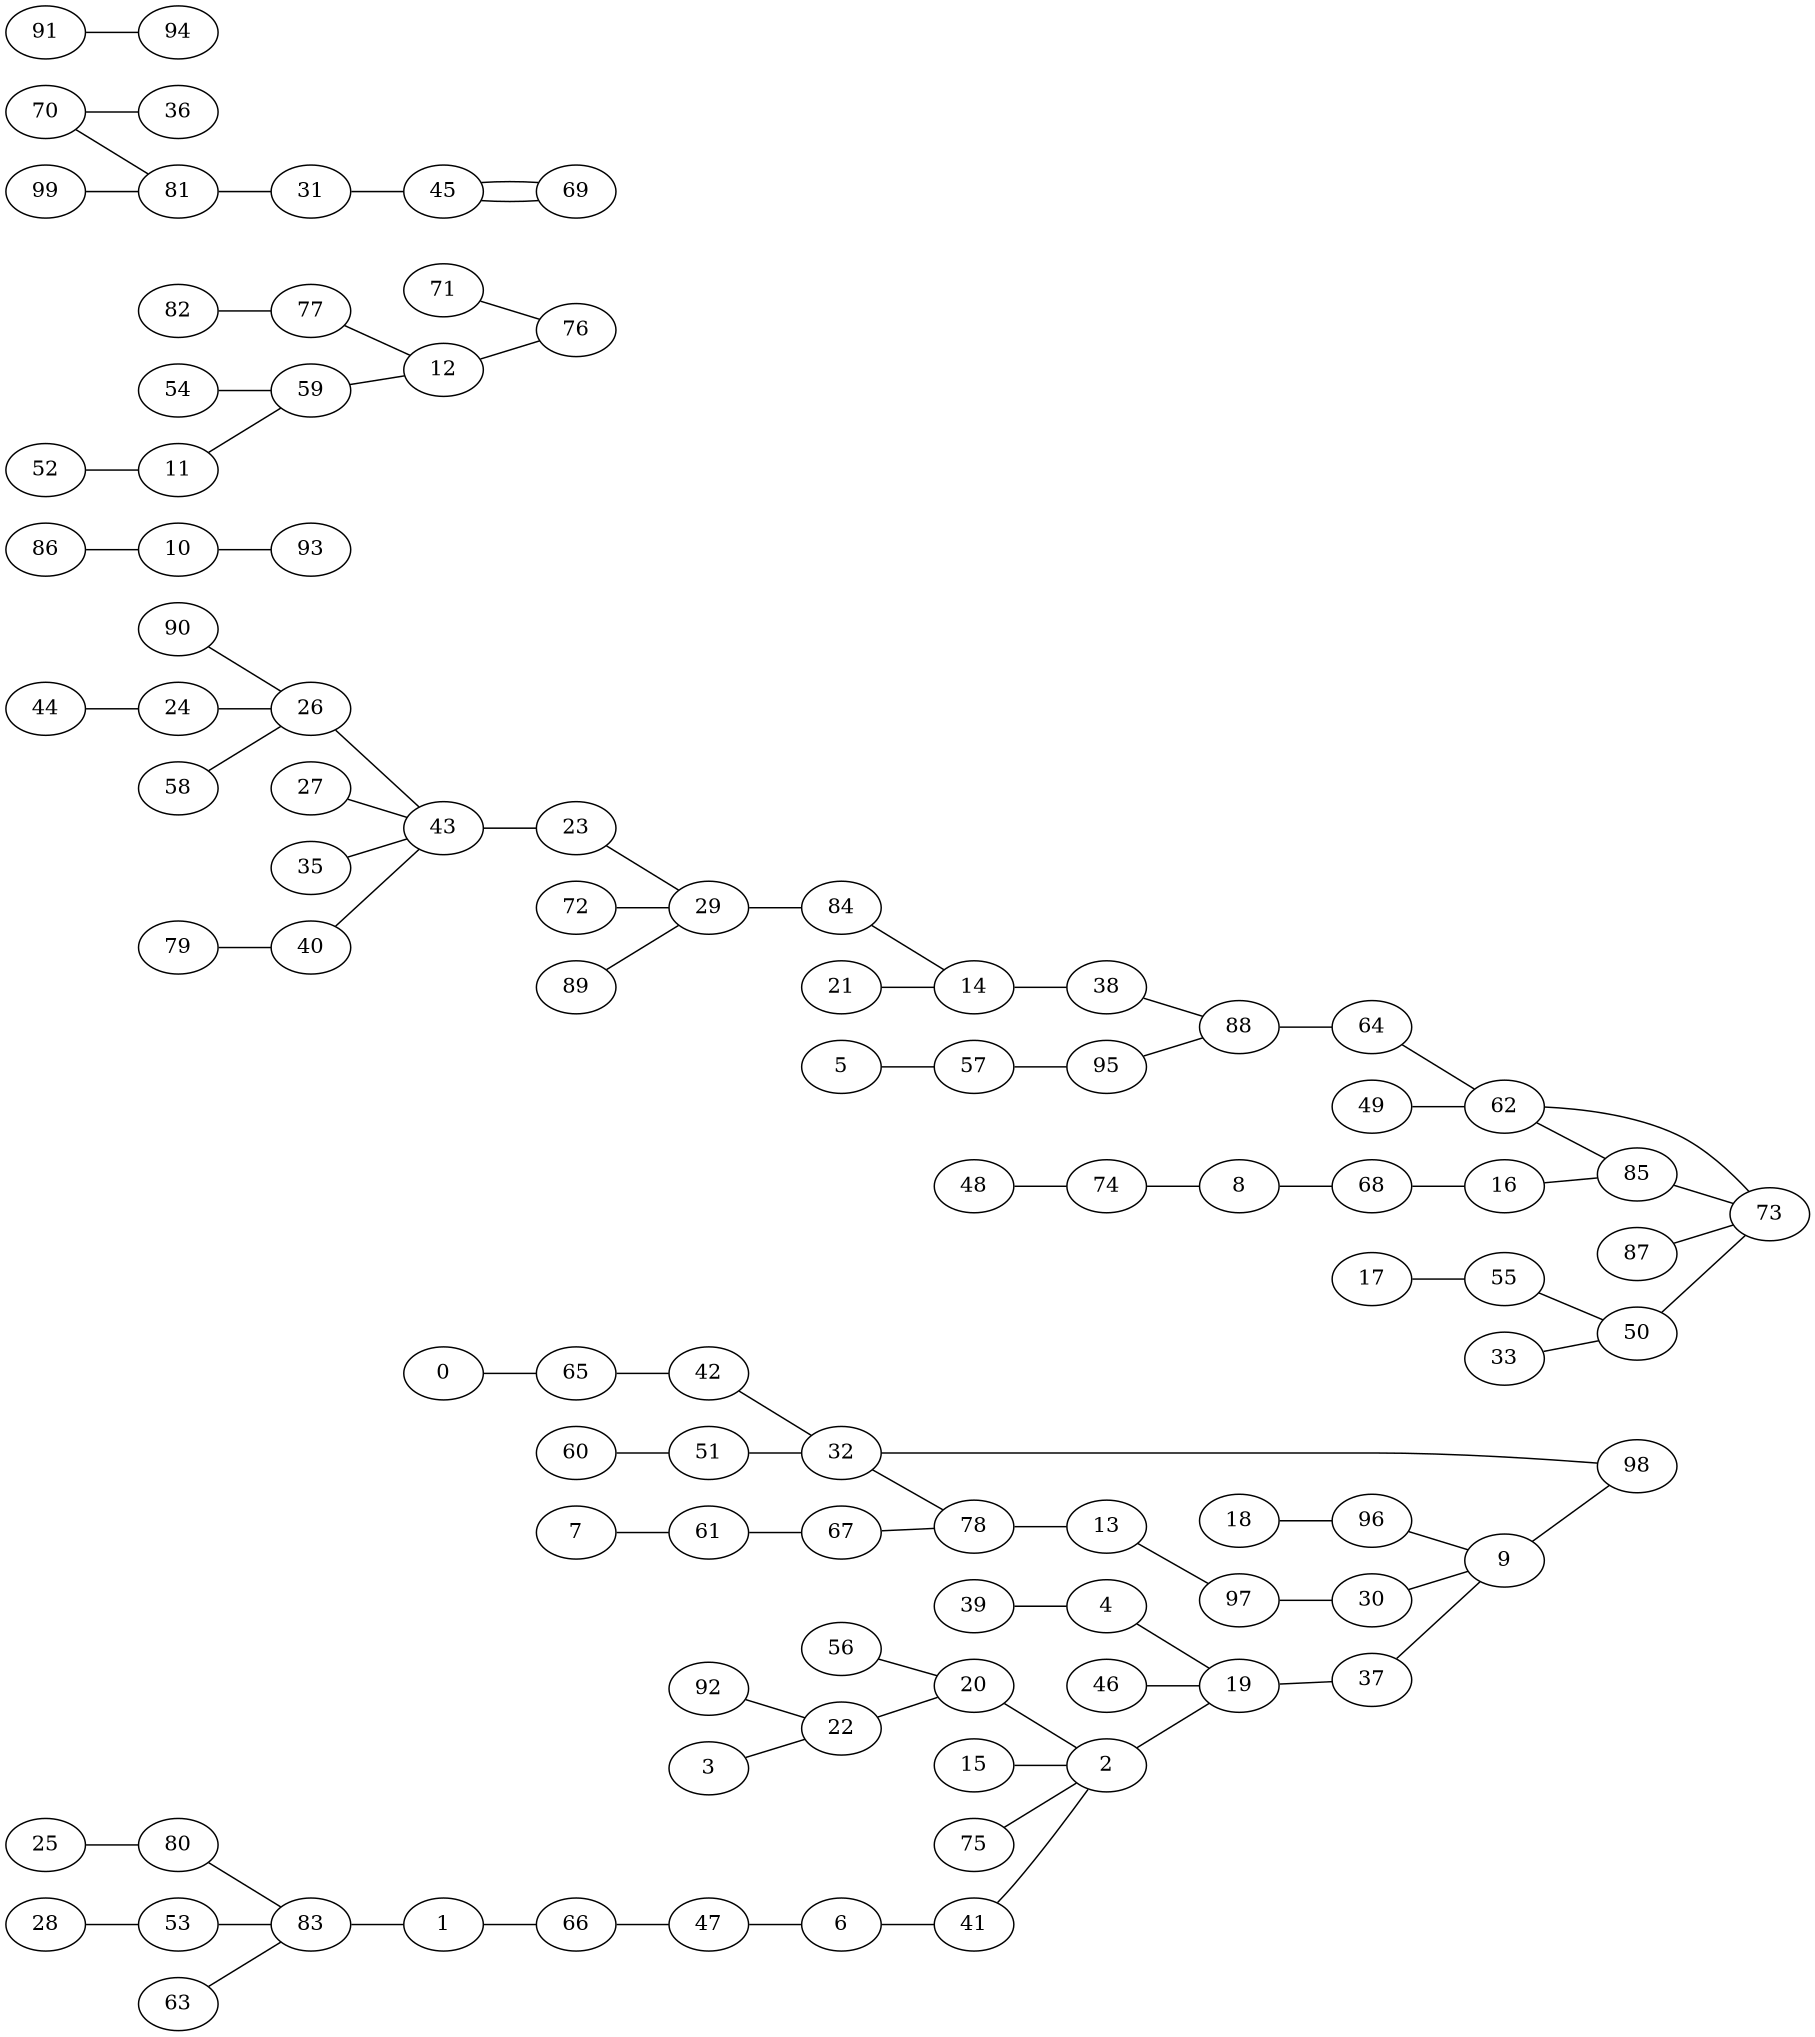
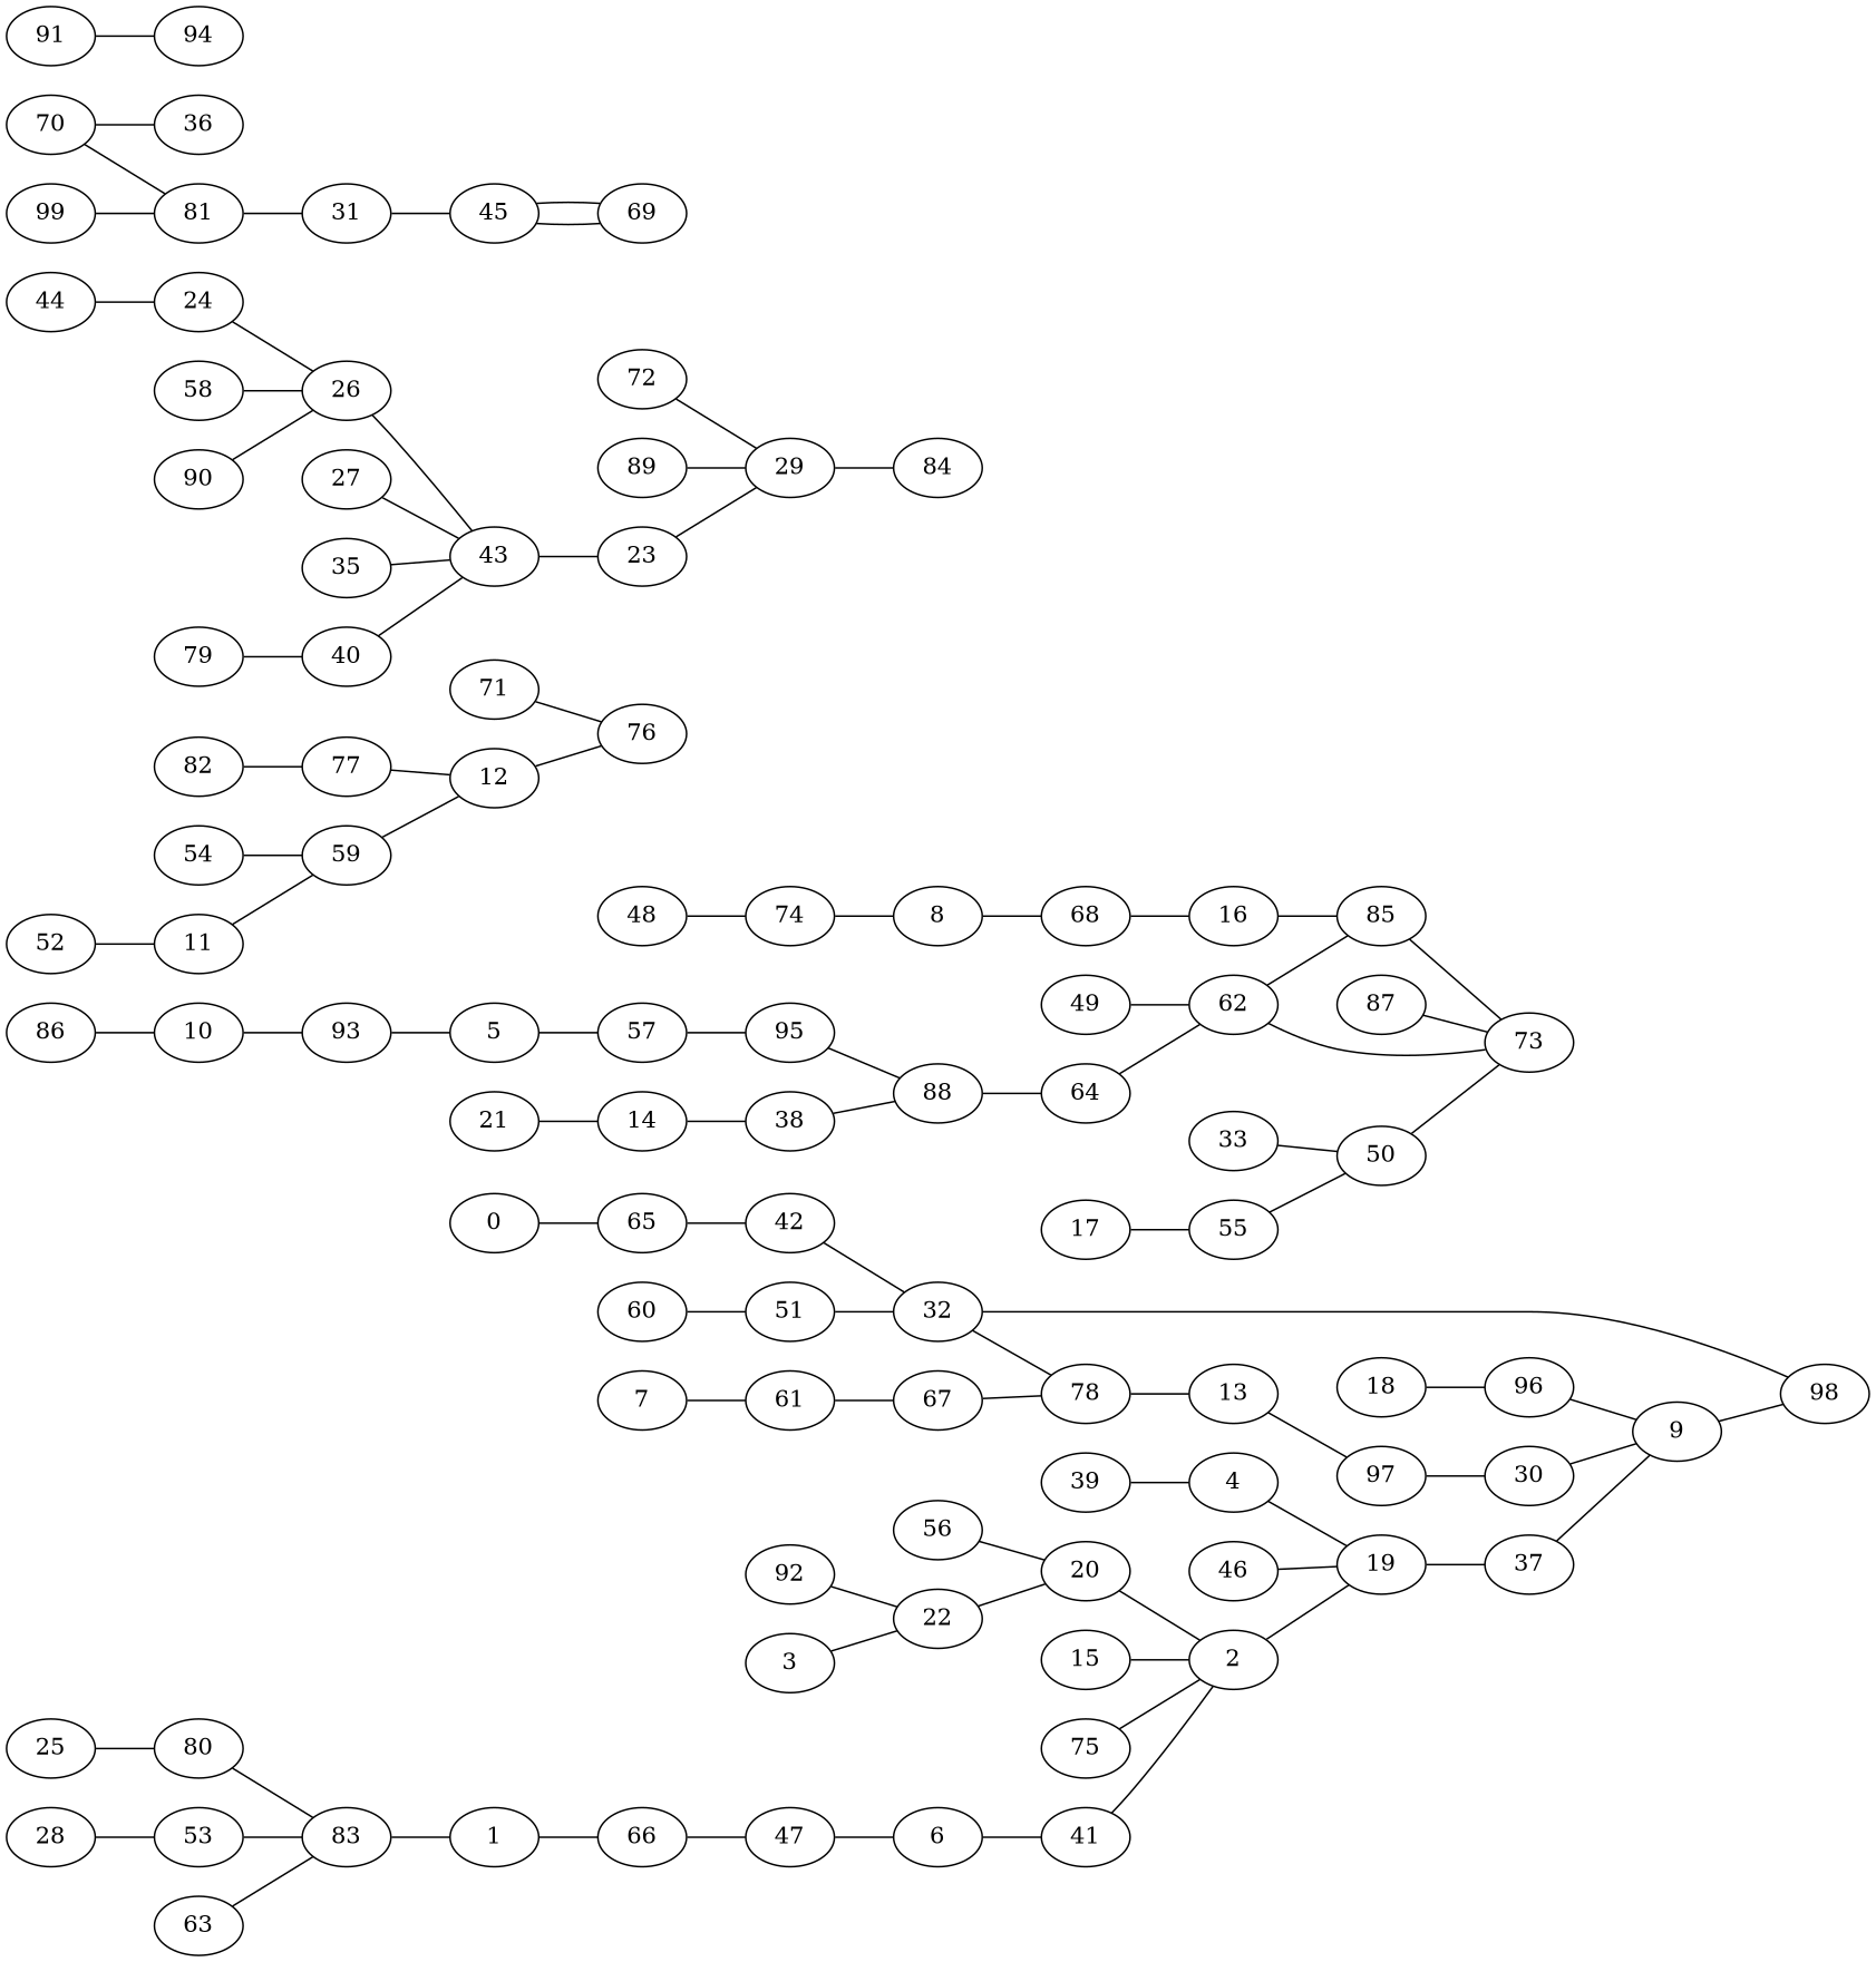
  graph {
    rankdir=LR
    0
    65
    42
    32
    1
    66
    47
    6
    2
    19
    37
    9
    3
    22
    20
    4
    5
    57
    95
    88
    41
    7
    61
    67
    78
    8
    68
    16
    85
    98
    10
    93
    11
    59
    12
    76
    13
    97
    30
    14
    38
    64
    15
    73
    87
    17
    55
    50
    18
    96
    21
    23
    29
    84
    24
    26
    43
    25
    80
    83
    27
    28
    53
    31
    45
    69
    33
    62
    35
    39
    40
    44
    46
    48
    74
    49
    51
    52
    54
    56
    58
    60
    63
    70
    36
    81
    71
    72
    75
    77
    79
    82
    86
    89
    90
    91
    94
    92
    99
    0 -- 65
    65 -- 42
    42 -- 32
    32 -- 78
    1 -- 66
    66 -- 47
    47 -- 6
    6 -- 41
    2 -- 19
    19 -- 37
    37 -- 9
    9 -- 98
    3 -- 22
    22 -- 20
    20 -- 2
    4 -- 19
    5 -- 57
    57 -- 95
    95 -- 88
    88 -- 64
    41 -- 2
    7 -- 61
    61 -- 67
    67 -- 78
    78 -- 13
    8 -- 68
    68 -- 16
    16 -- 85
    85 -- 73
    98 -- 32
    10 -- 93
+   93 -- 5
    11 -- 59
    59 -- 12
    12 -- 76
    13 -- 97
    97 -- 30
    30 -- 9
    14 -- 38
    38 -- 88
    64 -- 62
    15 -- 2
    73 -- 62
    87 -- 73
    17 -- 55
    55 -- 50
    50 -- 73
    18 -- 96
    96 -- 9
    21 -- 14
    23 -- 29
    29 -- 84
-   84 -- 14
    24 -- 26
    26 -- 43
    43 -- 23
    25 -- 80
    80 -- 83
    83 -- 1
    27 -- 43
    28 -- 53
    53 -- 83
    31 -- 45
    45 -- 69
    69 -- 45
    33 -- 50
    62 -- 85
    35 -- 43
    39 -- 4
    40 -- 43
    44 -- 24
    46 -- 19
    48 -- 74
    74 -- 8
    49 -- 62
    51 -- 32
    52 -- 11
    54 -- 59
    56 -- 20
    58 -- 26
    60 -- 51
    63 -- 83
    70 -- 36
    70 -- 81
    81 -- 31
    71 -- 76
    72 -- 29
    75 -- 2
    77 -- 12
    79 -- 40
    82 -- 77
    86 -- 10
    89 -- 29
    90 -- 26
    91 -- 94
    92 -- 22
    99 -- 81
  }
